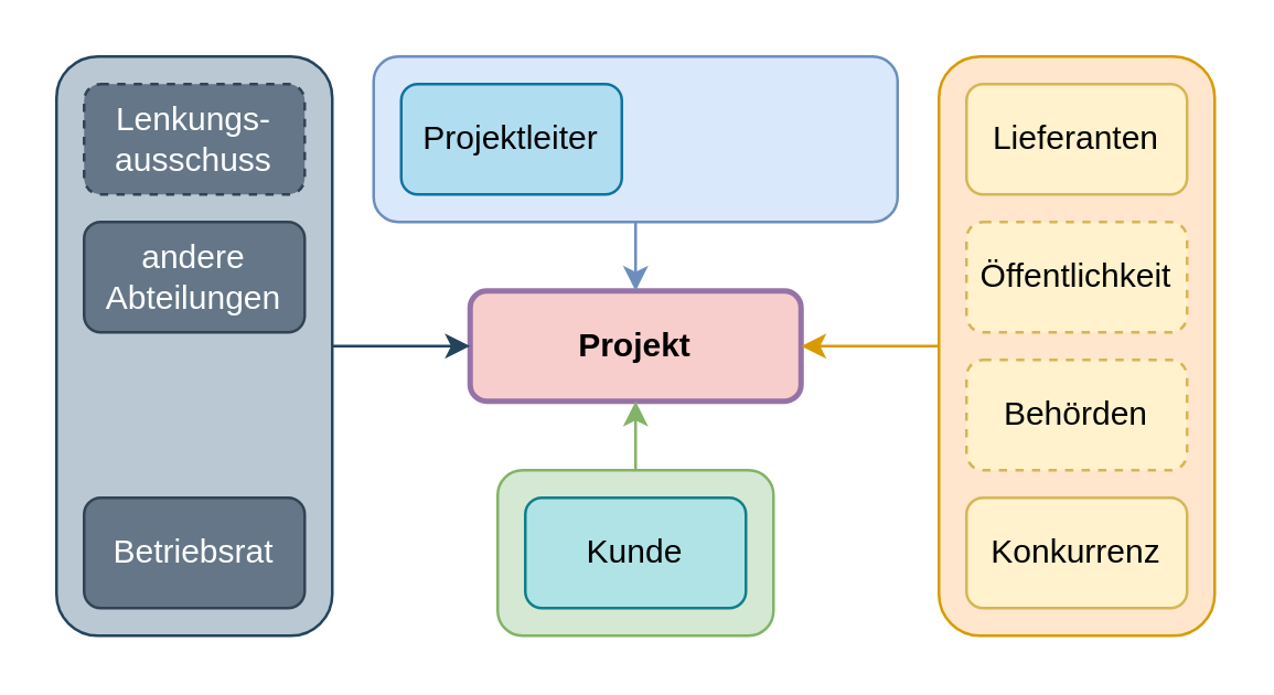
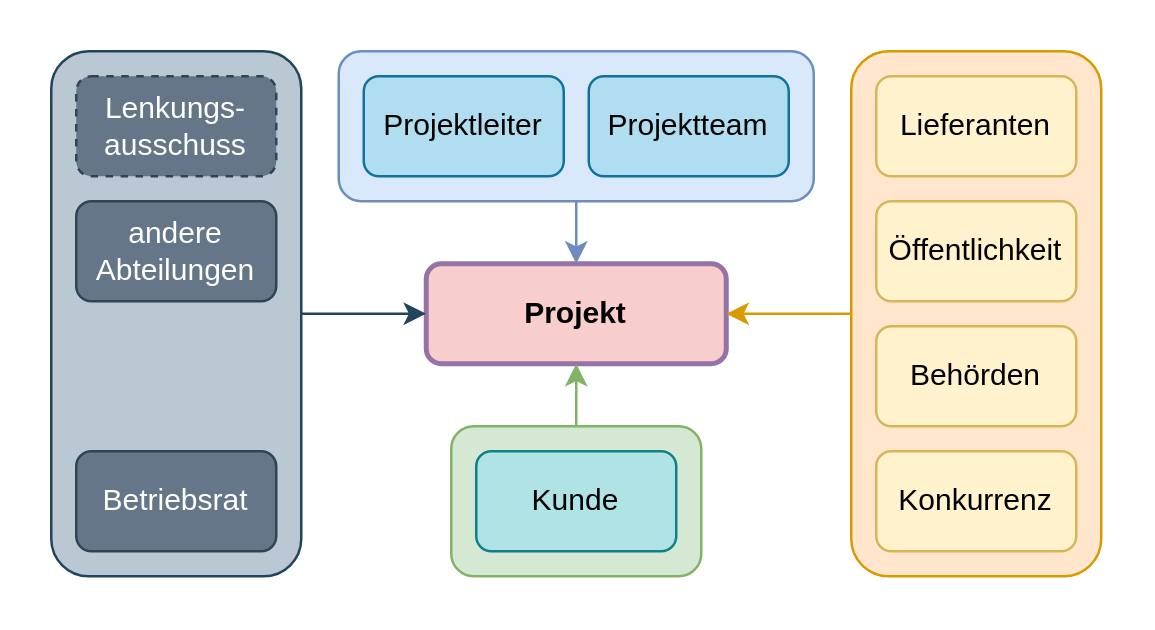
  <mxCell id="0" />
  <mxCell id="1" parent="0" />
  <mxCell id="2" value="" style="rounded=1;whiteSpace=wrap;html=1;strokeWidth=1;fillColor=#bac8d3;strokeColor=#23445d;" parent="1" vertex="1"><mxGeometry x="20" y="20" width="100" height="210" as="geometry" /></mxCell>
  <mxCell id="3" value="" style="rounded=1;whiteSpace=wrap;html=1;fillColor=#ffe6cc;strokeColor=#d79b00;" parent="1" vertex="1"><mxGeometry x="340" y="20" width="100" height="210" as="geometry" /></mxCell>
  <mxCell id="4" value="" style="rounded=1;whiteSpace=wrap;html=1;fillColor=#d5e8d4;strokeColor=#82b366;" parent="1" vertex="1"><mxGeometry x="180" y="170" width="100" height="60" as="geometry" /></mxCell>
  <mxCell id="5" value="" style="rounded=1;whiteSpace=wrap;html=1;fillColor=#dae8fc;strokeColor=#6c8ebf;" parent="1" vertex="1"><mxGeometry x="135" y="20" width="190" height="60" as="geometry" /></mxCell>
  <mxCell id="6" value="Projekt" style="rounded=1;whiteSpace=wrap;html=1;fontStyle=1;fillColor=#f8cecc;strokeColor=#9673a6;strokeWidth=2;" parent="1" vertex="1"><mxGeometry x="170" y="105" width="120" height="40" as="geometry" /></mxCell>
  <mxCell id="7" value="Projektleiter" style="rounded=1;whiteSpace=wrap;html=1;fillColor=#b1ddf0;strokeColor=#10739e;" parent="1" vertex="1"><mxGeometry x="145" y="30" width="80" height="40" as="geometry" /></mxCell>
+ <mxCell id="8" value="Projektteam" style="rounded=1;whiteSpace=wrap;html=1;fillColor=#b1ddf0;strokeColor=#10739e;" parent="1" vertex="1"><mxGeometry x="235" y="30" width="80" height="40" as="geometry" /></mxCell>
  <mxCell id="9" value="Kunde" style="rounded=1;whiteSpace=wrap;html=1;fillColor=#b0e3e6;strokeColor=#0e8088;" parent="1" vertex="1"><mxGeometry x="190" y="180" width="80" height="40" as="geometry" /></mxCell>
  <mxCell id="10" value="Lieferanten" style="rounded=1;whiteSpace=wrap;html=1;fillColor=#fff2cc;strokeColor=#d6b656;" parent="1" vertex="1"><mxGeometry x="350" y="30" width="80" height="40" as="geometry" /></mxCell>
- <mxCell id="11" value="Öffentlichkeit" style="rounded=1;whiteSpace=wrap;html=1;fillColor=#fff2cc;strokeColor=#d6b656;dashed=1;" parent="1" vertex="1"><mxGeometry x="350" y="80" width="80" height="40" as="geometry" /></mxCell>
- <mxCell id="12" value="Behörden" style="rounded=1;whiteSpace=wrap;html=1;fillColor=#fff2cc;strokeColor=#d6b656;dashed=1;" parent="1" vertex="1"><mxGeometry x="350" y="130" width="80" height="40" as="geometry" /></mxCell>
+ <mxCell id="11" value="Öffentlichkeit" style="rounded=1;whiteSpace=wrap;html=1;fillColor=#fff2cc;strokeColor=#d6b656;" parent="1" vertex="1"><mxGeometry x="350" y="80" width="80" height="40" as="geometry" /></mxCell>
+ <mxCell id="12" value="Behörden" style="rounded=1;whiteSpace=wrap;html=1;fillColor=#fff2cc;strokeColor=#d6b656;" parent="1" vertex="1"><mxGeometry x="350" y="130" width="80" height="40" as="geometry" /></mxCell>
  <mxCell id="13" value="Konkurrenz" style="rounded=1;whiteSpace=wrap;html=1;fillColor=#fff2cc;strokeColor=#d6b656;" parent="1" vertex="1"><mxGeometry x="350" y="180" width="80" height="40" as="geometry" /></mxCell>
  <mxCell id="14" value="Lenkungs-&lt;br&gt;ausschuss" style="rounded=1;whiteSpace=wrap;html=1;fillColor=#647687;strokeColor=#314354;fontColor=#ffffff;dashed=1;" parent="1" vertex="1"><mxGeometry x="30" y="30" width="80" height="40" as="geometry" /></mxCell>
  <mxCell id="15" value="andere&lt;br&gt;Abteilungen" style="rounded=1;whiteSpace=wrap;html=1;fillColor=#647687;strokeColor=#314354;fontColor=#ffffff;" parent="1" vertex="1"><mxGeometry x="30" y="80" width="80" height="40" as="geometry" /></mxCell>
  <mxCell id="16" value="Betriebsrat" style="rounded=1;whiteSpace=wrap;html=1;fillColor=#647687;strokeColor=#314354;fontColor=#ffffff;" parent="1" vertex="1"><mxGeometry x="30" y="180" width="80" height="40" as="geometry" /></mxCell>
  <mxCell id="17" value="" style="endArrow=classic;html=1;exitX=0.5;exitY=1;exitDx=0;exitDy=0;entryX=0.5;entryY=0;entryDx=0;entryDy=0;fillColor=#dae8fc;strokeColor=#6c8ebf;strokeWidth=1;" parent="1" source="5" target="6" edge="1"><mxGeometry width="50" height="50" relative="1" as="geometry"><mxPoint x="220" y="95" as="sourcePoint" /><mxPoint x="270" y="45" as="targetPoint" /></mxGeometry></mxCell>
  <mxCell id="18" value="" style="endArrow=classic;html=1;strokeWidth=1;fillColor=#ffe6cc;strokeColor=#d79b00;exitX=0;exitY=0.5;exitDx=0;exitDy=0;entryX=1;entryY=0.5;entryDx=0;entryDy=0;" parent="1" source="3" target="6" edge="1"><mxGeometry width="50" height="50" relative="1" as="geometry"><mxPoint x="540" y="145" as="sourcePoint" /><mxPoint x="590" y="95" as="targetPoint" /></mxGeometry></mxCell>
  <mxCell id="19" value="" style="endArrow=classic;html=1;strokeWidth=1;exitX=1;exitY=0.5;exitDx=0;exitDy=0;entryX=0;entryY=0.5;entryDx=0;entryDy=0;fillColor=#bac8d3;strokeColor=#23445d;" parent="1" source="2" target="6" edge="1"><mxGeometry width="50" height="50" relative="1" as="geometry"><mxPoint x="500" y="115" as="sourcePoint" /><mxPoint x="550" y="65" as="targetPoint" /></mxGeometry></mxCell>
  <mxCell id="20" value="" style="endArrow=classic;html=1;strokeWidth=1;fillColor=#d5e8d4;strokeColor=#82b366;exitX=0.5;exitY=0;exitDx=0;exitDy=0;entryX=0.5;entryY=1;entryDx=0;entryDy=0;" parent="1" source="4" target="6" edge="1"><mxGeometry width="50" height="50" relative="1" as="geometry"><mxPoint x="230" y="205" as="sourcePoint" /><mxPoint x="280" y="155" as="targetPoint" /></mxGeometry></mxCell>
